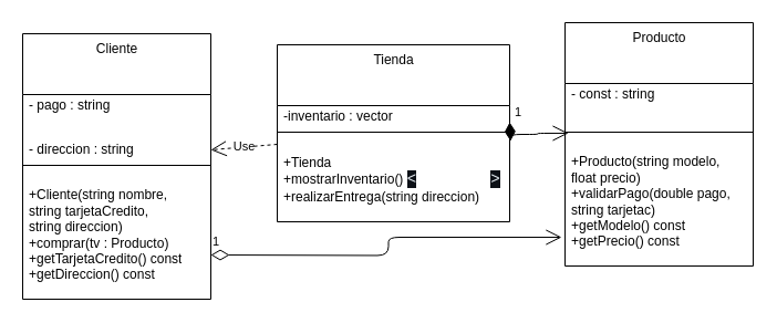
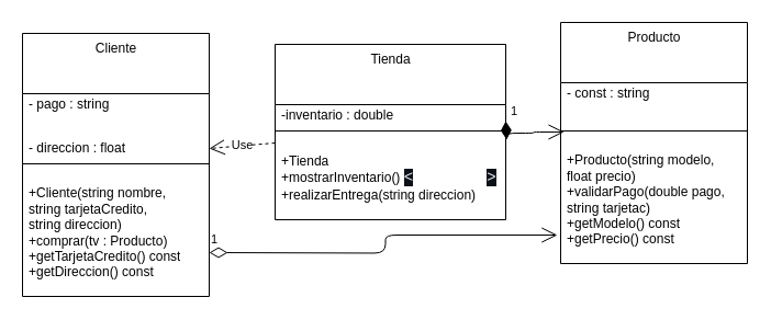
  <mxCell id="0" />
  <mxCell id="1" parent="0" />
  <mxCell id="2" value="Cliente" style="swimlane;fontStyle=0;align=center;verticalAlign=top;childLayout=stackLayout;horizontal=1;startSize=55;horizontalStack=0;resizeParent=1;resizeParentMax=0;resizeLast=0;collapsible=0;marginBottom=0;html=1;" parent="1" vertex="1"><mxGeometry x="20" y="30" width="170" height="240" as="geometry" /></mxCell>
  <mxCell id="3" value="- pago : string" style="text;html=1;strokeColor=none;fillColor=none;align=left;verticalAlign=middle;spacingLeft=4;spacingRight=4;overflow=hidden;rotatable=0;points=[[0,0.5],[1,0.5]];portConstraint=eastwest;" parent="2" vertex="1"><mxGeometry y="55" width="170" height="20" as="geometry" /></mxCell>
  <mxCell id="4" value="&lt;font color=&quot;#ffffff&quot;&gt;- tarjetaCredito : nombre&amp;nbsp;&lt;/font&gt;" style="text;html=1;strokeColor=none;fillColor=none;align=left;verticalAlign=middle;spacingLeft=4;spacingRight=4;overflow=hidden;rotatable=0;points=[[0,0.5],[1,0.5]];portConstraint=eastwest;fontColor=#808080;" parent="2" vertex="1"><mxGeometry y="75" width="170" height="20" as="geometry" /></mxCell>
- <mxCell id="5" value="- direccion : string&lt;br&gt;&lt;br&gt;&lt;br&gt;" style="text;html=1;strokeColor=none;fillColor=none;align=left;verticalAlign=middle;spacingLeft=4;spacingRight=4;overflow=hidden;rotatable=0;points=[[0,0.5],[1,0.5]];portConstraint=eastwest;" parent="2" vertex="1"><mxGeometry y="95" width="170" height="20" as="geometry" /></mxCell>
+ <mxCell id="5" value="- direccion : float&lt;br&gt;&lt;br&gt;&lt;br&gt;" style="text;html=1;strokeColor=none;fillColor=none;align=left;verticalAlign=middle;spacingLeft=4;spacingRight=4;overflow=hidden;rotatable=0;points=[[0,0.5],[1,0.5]];portConstraint=eastwest;" parent="2" vertex="1"><mxGeometry y="95" width="170" height="20" as="geometry" /></mxCell>
  <mxCell id="6" value="" style="line;strokeWidth=1;fillColor=none;align=left;verticalAlign=middle;spacingTop=-1;spacingLeft=3;spacingRight=3;rotatable=0;labelPosition=right;points=[];portConstraint=eastwest;" parent="2" vertex="1"><mxGeometry y="115" width="170" height="8" as="geometry" /></mxCell>
  <mxCell id="7" value="+Cliente(string nombre,&lt;br&gt;string tarjetaCredito,&amp;nbsp;&lt;br&gt;string direccion)&lt;br&gt;+comprar(tv : Producto)&lt;br&gt;+getTarjetaCredito() const&lt;br&gt;+getDireccion() const" style="text;html=1;strokeColor=none;fillColor=none;align=left;verticalAlign=middle;spacingLeft=4;spacingRight=4;overflow=hidden;rotatable=0;points=[[0,0.5],[1,0.5]];portConstraint=eastwest;" parent="2" vertex="1"><mxGeometry y="123" width="170" height="117" as="geometry" /></mxCell>
  <mxCell id="8" value="1" style="endArrow=open;html=1;endSize=12;startArrow=diamondThin;startSize=14;startFill=0;edgeStyle=orthogonalEdgeStyle;align=left;verticalAlign=bottom;entryX=-0.018;entryY=0.778;entryDx=0;entryDy=0;entryPerimeter=0;" edge="1" parent="2" target="18"><mxGeometry x="-1" y="3" relative="1" as="geometry"><mxPoint x="170" y="200" as="sourcePoint" /><mxPoint x="330" y="200" as="targetPoint" /></mxGeometry></mxCell>
  <mxCell id="9" value="Tienda" style="swimlane;fontStyle=0;align=center;verticalAlign=top;childLayout=stackLayout;horizontal=1;startSize=55;horizontalStack=0;resizeParent=1;resizeParentMax=0;resizeLast=0;collapsible=0;marginBottom=0;html=1;" parent="1" vertex="1"><mxGeometry x="250" y="40" width="210" height="160" as="geometry" /></mxCell>
- <mxCell id="10" value="-inventario : vector" style="text;html=1;strokeColor=none;fillColor=none;align=left;verticalAlign=middle;spacingLeft=4;spacingRight=4;overflow=hidden;rotatable=0;points=[[0,0.5],[1,0.5]];portConstraint=eastwest;" parent="9" vertex="1"><mxGeometry y="55" width="210" height="20" as="geometry" /></mxCell>
+ <mxCell id="10" value="-inventario : double" style="text;html=1;strokeColor=none;fillColor=none;align=left;verticalAlign=middle;spacingLeft=4;spacingRight=4;overflow=hidden;rotatable=0;points=[[0,0.5],[1,0.5]];portConstraint=eastwest;" parent="9" vertex="1"><mxGeometry y="55" width="210" height="20" as="geometry" /></mxCell>
  <mxCell id="11" value="" style="line;strokeWidth=1;fillColor=none;align=left;verticalAlign=middle;spacingTop=-1;spacingLeft=3;spacingRight=3;rotatable=0;labelPosition=right;points=[];portConstraint=eastwest;" parent="9" vertex="1"><mxGeometry y="75" width="210" height="8" as="geometry" /></mxCell>
  <mxCell id="12" value="Use" style="endArrow=open;endSize=12;dashed=1;html=1;entryX=1;entryY=0.5;entryDx=0;entryDy=0;" edge="1" parent="9" target="5"><mxGeometry width="160" relative="1" as="geometry"><mxPoint y="90" as="sourcePoint" /><mxPoint x="160" y="90" as="targetPoint" /></mxGeometry></mxCell>
  <mxCell id="13" value="+Tienda&lt;br&gt;+mostrarInventario()&amp;nbsp;&lt;span style=&quot;background-color: rgb(13, 17, 23); color: rgb(230, 237, 243); font-family: Consolas, &amp;quot;Courier New&amp;quot;, monospace; font-size: 14px;&quot;&gt;&amp;lt;&lt;/span&gt;&lt;span style=&quot;font-family: Consolas, &amp;quot;Courier New&amp;quot;, monospace; font-size: 14px;&quot;&gt;&lt;font color=&quot;#ffffff&quot;&gt;Producto&lt;/font&gt;&lt;/span&gt;&lt;span style=&quot;background-color: rgb(13, 17, 23); color: rgb(230, 237, 243); font-family: Consolas, &amp;quot;Courier New&amp;quot;, monospace; font-size: 14px;&quot;&gt;&amp;gt;&lt;/span&gt;&lt;span style=&quot;background-color: initial;&quot;&gt;&amp;nbsp;&lt;/span&gt;&lt;br&gt;+realizarEntrega(string direccion)" style="text;html=1;strokeColor=none;fillColor=none;align=left;verticalAlign=middle;spacingLeft=4;spacingRight=4;overflow=hidden;rotatable=0;points=[[0,0.5],[1,0.5]];portConstraint=eastwest;" parent="9" vertex="1"><mxGeometry y="83" width="210" height="77" as="geometry" /></mxCell>
  <mxCell id="14" value="Producto" style="swimlane;fontStyle=0;align=center;verticalAlign=top;childLayout=stackLayout;horizontal=1;startSize=55;horizontalStack=0;resizeParent=1;resizeParentMax=0;resizeLast=0;collapsible=0;marginBottom=0;html=1;" parent="1" vertex="1"><mxGeometry x="510" y="20" width="170" height="220" as="geometry" /></mxCell>
  <mxCell id="15" value="- const : string" style="text;html=1;strokeColor=none;fillColor=none;align=left;verticalAlign=middle;spacingLeft=4;spacingRight=4;overflow=hidden;rotatable=0;points=[[0,0.5],[1,0.5]];portConstraint=eastwest;" parent="14" vertex="1"><mxGeometry y="55" width="170" height="20" as="geometry" /></mxCell>
  <mxCell id="16" value="&lt;font color=&quot;#ffffff&quot;&gt;- precio : vector&amp;nbsp;&lt;/font&gt;" style="text;html=1;strokeColor=none;fillColor=none;align=left;verticalAlign=middle;spacingLeft=4;spacingRight=4;overflow=hidden;rotatable=0;points=[[0,0.5],[1,0.5]];portConstraint=eastwest;fontColor=#808080;" parent="14" vertex="1"><mxGeometry y="75" width="170" height="20" as="geometry" /></mxCell>
  <mxCell id="17" value="" style="line;strokeWidth=1;fillColor=none;align=left;verticalAlign=middle;spacingTop=-1;spacingLeft=3;spacingRight=3;rotatable=0;labelPosition=right;points=[];portConstraint=eastwest;" parent="14" vertex="1"><mxGeometry y="95" width="170" height="8" as="geometry" /></mxCell>
  <mxCell id="18" value="+Producto(string modelo,&amp;nbsp;&lt;br&gt;float precio)&lt;br&gt;+validarPago(double pago,&amp;nbsp;&lt;br&gt;string tarjetac)&lt;br&gt;+getModelo() const&lt;br&gt;+getPrecio() const" style="text;html=1;strokeColor=none;fillColor=none;align=left;verticalAlign=middle;spacingLeft=4;spacingRight=4;overflow=hidden;rotatable=0;points=[[0,0.5],[1,0.5]];portConstraint=eastwest;" parent="14" vertex="1"><mxGeometry y="103" width="170" height="117" as="geometry" /></mxCell>
  <mxCell id="19" value="1" style="endArrow=open;html=1;endSize=12;startArrow=diamondThin;startSize=14;startFill=1;edgeStyle=orthogonalEdgeStyle;align=left;verticalAlign=bottom;entryX=0.018;entryY=-0.026;entryDx=0;entryDy=0;entryPerimeter=0;" edge="1" parent="1" target="18"><mxGeometry x="-1" y="3" relative="1" as="geometry"><mxPoint x="460" y="110" as="sourcePoint" /><mxPoint x="510" y="120" as="targetPoint" /></mxGeometry></mxCell>
